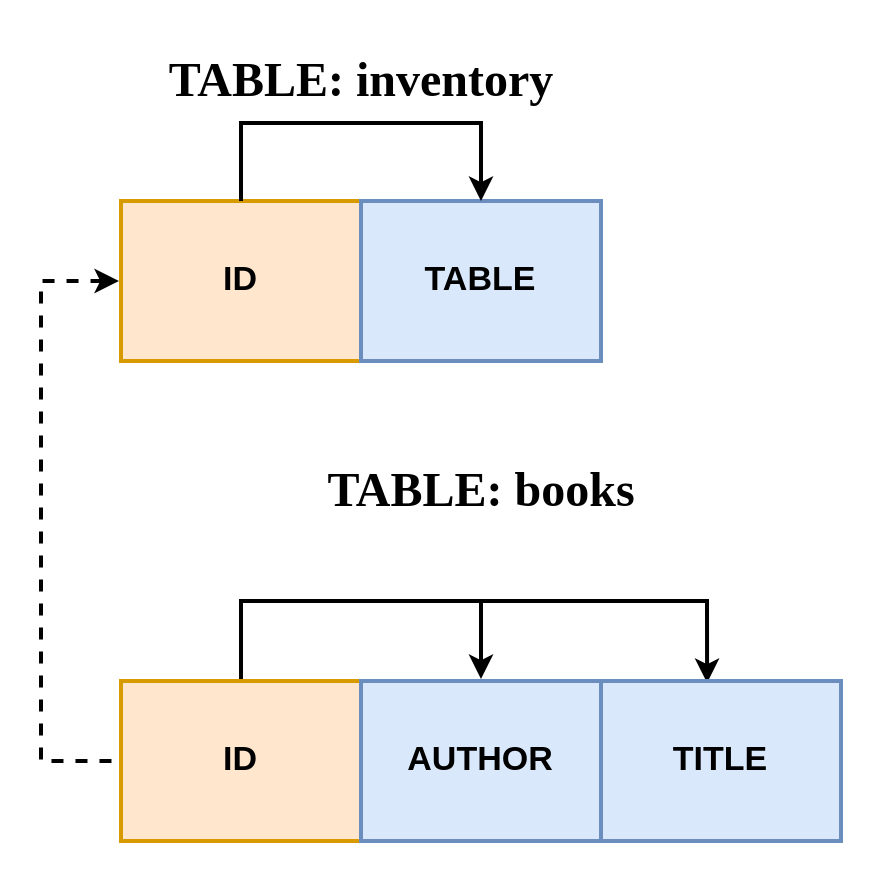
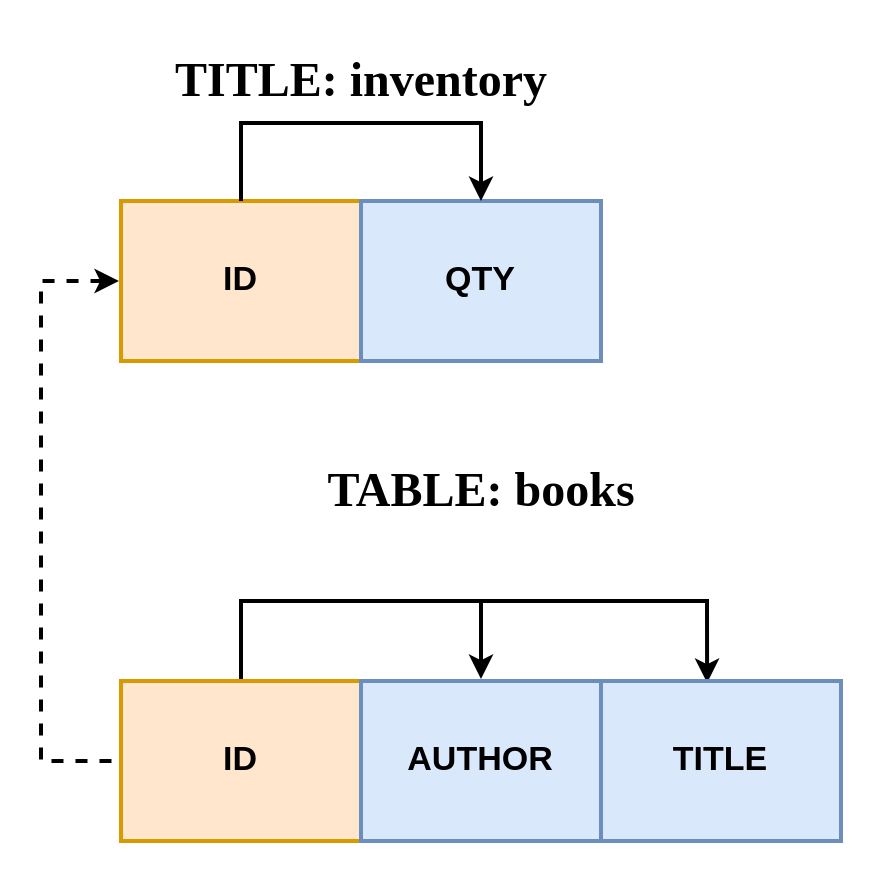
  <mxCell id="0" />
  <mxCell id="1" parent="0" />
  <mxCell id="2" style="edgeStyle=orthogonalEdgeStyle;rounded=0;orthogonalLoop=1;jettySize=auto;html=1;exitX=0.5;exitY=0;exitDx=0;exitDy=0;entryX=0.5;entryY=0;entryDx=0;entryDy=0;strokeWidth=2;" parent="1" source="4" edge="1"><mxGeometry relative="1" as="geometry"><Array as="points"><mxPoint x="120" y="300" /><mxPoint x="240" y="300" /></Array><mxPoint x="240" y="339" as="targetPoint" /></mxGeometry></mxCell>
  <mxCell id="3" style="edgeStyle=orthogonalEdgeStyle;rounded=0;orthogonalLoop=1;jettySize=auto;html=1;entryX=0.443;entryY=0.024;entryDx=0;entryDy=0;entryPerimeter=0;strokeWidth=2;" edge="1" parent="1" source="4" target="5"><mxGeometry relative="1" as="geometry"><Array as="points"><mxPoint x="120" y="300" /><mxPoint x="353" y="300" /></Array></mxGeometry></mxCell>
  <mxCell id="4" value="ID" style="shape=ext;double=0;rounded=0;whiteSpace=wrap;html=1;fillColor=#ffe6cc;strokeColor=#d79b00;perimeterSpacing=1;glass=0;shadow=0;strokeWidth=2;snapToPoint=1;fontStyle=1;fontSize=17;labelBorderColor=none;labelBackgroundColor=none;" parent="1" vertex="1"><mxGeometry x="60" y="340" width="120" height="80" as="geometry" /></mxCell>
  <mxCell id="5" value="TITLE" style="shape=ext;double=0;rounded=0;whiteSpace=wrap;html=1;fillColor=#dae8fc;strokeColor=#6c8ebf;perimeterSpacing=1;glass=0;shadow=0;strokeWidth=2;snapToPoint=1;fontStyle=1;fontSize=17;labelBorderColor=none;labelBackgroundColor=none;" parent="1" vertex="1"><mxGeometry x="300" y="340" width="120" height="80" as="geometry" /></mxCell>
  <mxCell id="6" value="TABLE: books" style="text;strokeColor=none;fillColor=none;html=1;fontSize=24;fontStyle=1;verticalAlign=middle;align=center;fontFamily=Times New Roman;" parent="1" vertex="1"><mxGeometry x="60" y="225" width="360" height="40" as="geometry" /></mxCell>
  <mxCell id="7" style="edgeStyle=orthogonalEdgeStyle;rounded=0;orthogonalLoop=1;jettySize=auto;html=1;entryX=0;entryY=0.5;entryDx=0;entryDy=0;strokeWidth=2;endArrow=none;endFill=0;startArrow=classic;startFill=1;dashed=1;" edge="1" parent="1" source="8" target="4"><mxGeometry relative="1" as="geometry"><mxPoint x="20" y="380" as="targetPoint" /><Array as="points"><mxPoint x="20" y="140" /><mxPoint x="20" y="380" /></Array></mxGeometry></mxCell>
  <mxCell id="8" value="ID" style="shape=ext;double=0;rounded=0;whiteSpace=wrap;html=1;fillColor=#ffe6cc;strokeColor=#d79b00;perimeterSpacing=1;glass=0;shadow=0;strokeWidth=2;snapToPoint=1;fontStyle=1;fontSize=17;labelBorderColor=none;labelBackgroundColor=none;" vertex="1" parent="1"><mxGeometry x="60" y="100" width="120" height="80" as="geometry" /></mxCell>
- <mxCell id="9" value="TABLE" style="shape=ext;double=0;rounded=0;whiteSpace=wrap;html=1;fillColor=#dae8fc;strokeColor=#6c8ebf;perimeterSpacing=1;glass=0;shadow=0;strokeWidth=2;snapToPoint=1;fontStyle=1;fontSize=17;labelBorderColor=none;labelBackgroundColor=none;" vertex="1" parent="1"><mxGeometry x="180" y="100" width="120" height="80" as="geometry" /></mxCell>
+ <mxCell id="9" value="QTY" style="shape=ext;double=0;rounded=0;whiteSpace=wrap;html=1;fillColor=#dae8fc;strokeColor=#6c8ebf;perimeterSpacing=1;glass=0;shadow=0;strokeWidth=2;snapToPoint=1;fontStyle=1;fontSize=17;labelBorderColor=none;labelBackgroundColor=none;" vertex="1" parent="1"><mxGeometry x="180" y="100" width="120" height="80" as="geometry" /></mxCell>
  <mxCell id="10" style="edgeStyle=orthogonalEdgeStyle;rounded=0;orthogonalLoop=1;jettySize=auto;html=1;exitX=0.5;exitY=0;exitDx=0;exitDy=0;entryX=0.5;entryY=0;entryDx=0;entryDy=0;strokeWidth=2;" edge="1" parent="1"><mxGeometry relative="1" as="geometry"><Array as="points"><mxPoint x="120" y="61" /><mxPoint x="240" y="61" /></Array><mxPoint x="120" y="100" as="sourcePoint" /><mxPoint x="240" y="100" as="targetPoint" /></mxGeometry></mxCell>
- <mxCell id="11" value="TABLE: inventory" style="text;strokeColor=none;fillColor=none;html=1;fontSize=24;fontStyle=1;verticalAlign=middle;align=center;fontFamily=Times New Roman;" vertex="1" parent="1"><mxGeometry x="60" y="20" width="240" height="40" as="geometry" /></mxCell>
+ <mxCell id="11" value="TITLE: inventory" style="text;strokeColor=none;fillColor=none;html=1;fontSize=24;fontStyle=1;verticalAlign=middle;align=center;fontFamily=Times New Roman;" vertex="1" parent="1"><mxGeometry x="60" y="20" width="240" height="40" as="geometry" /></mxCell>
  <mxCell id="12" value="AUTHOR" style="shape=ext;double=0;rounded=0;whiteSpace=wrap;html=1;fillColor=#dae8fc;strokeColor=#6c8ebf;perimeterSpacing=1;glass=0;shadow=0;strokeWidth=2;snapToPoint=1;fontStyle=1;fontSize=17;labelBorderColor=none;labelBackgroundColor=none;" vertex="1" parent="1"><mxGeometry x="180" y="340" width="120" height="80" as="geometry" /></mxCell>
